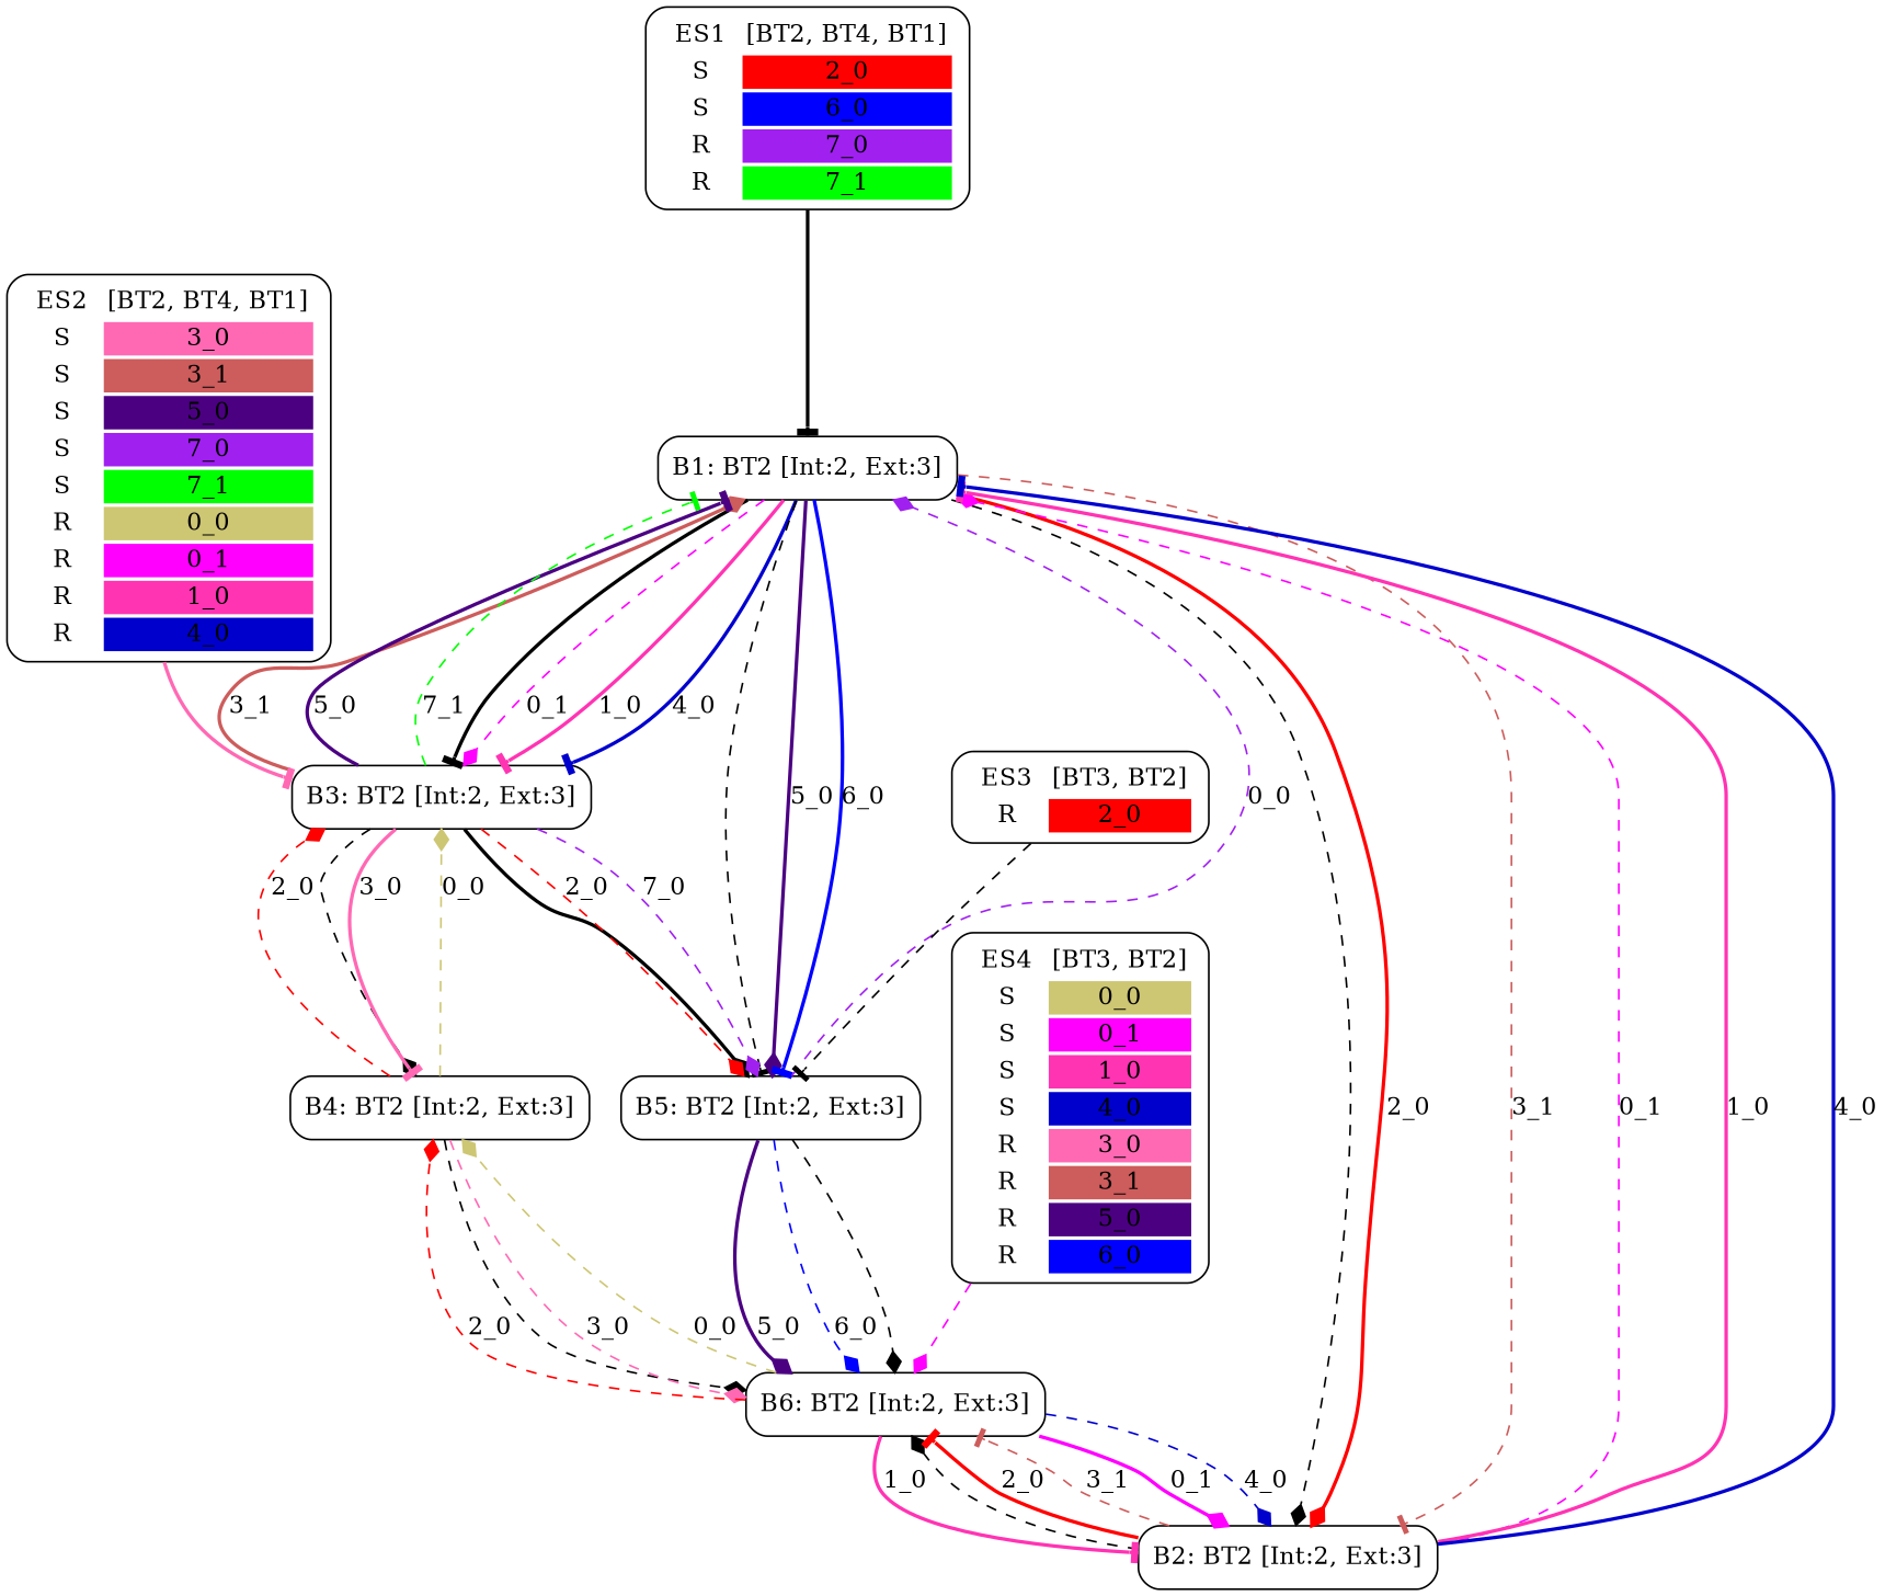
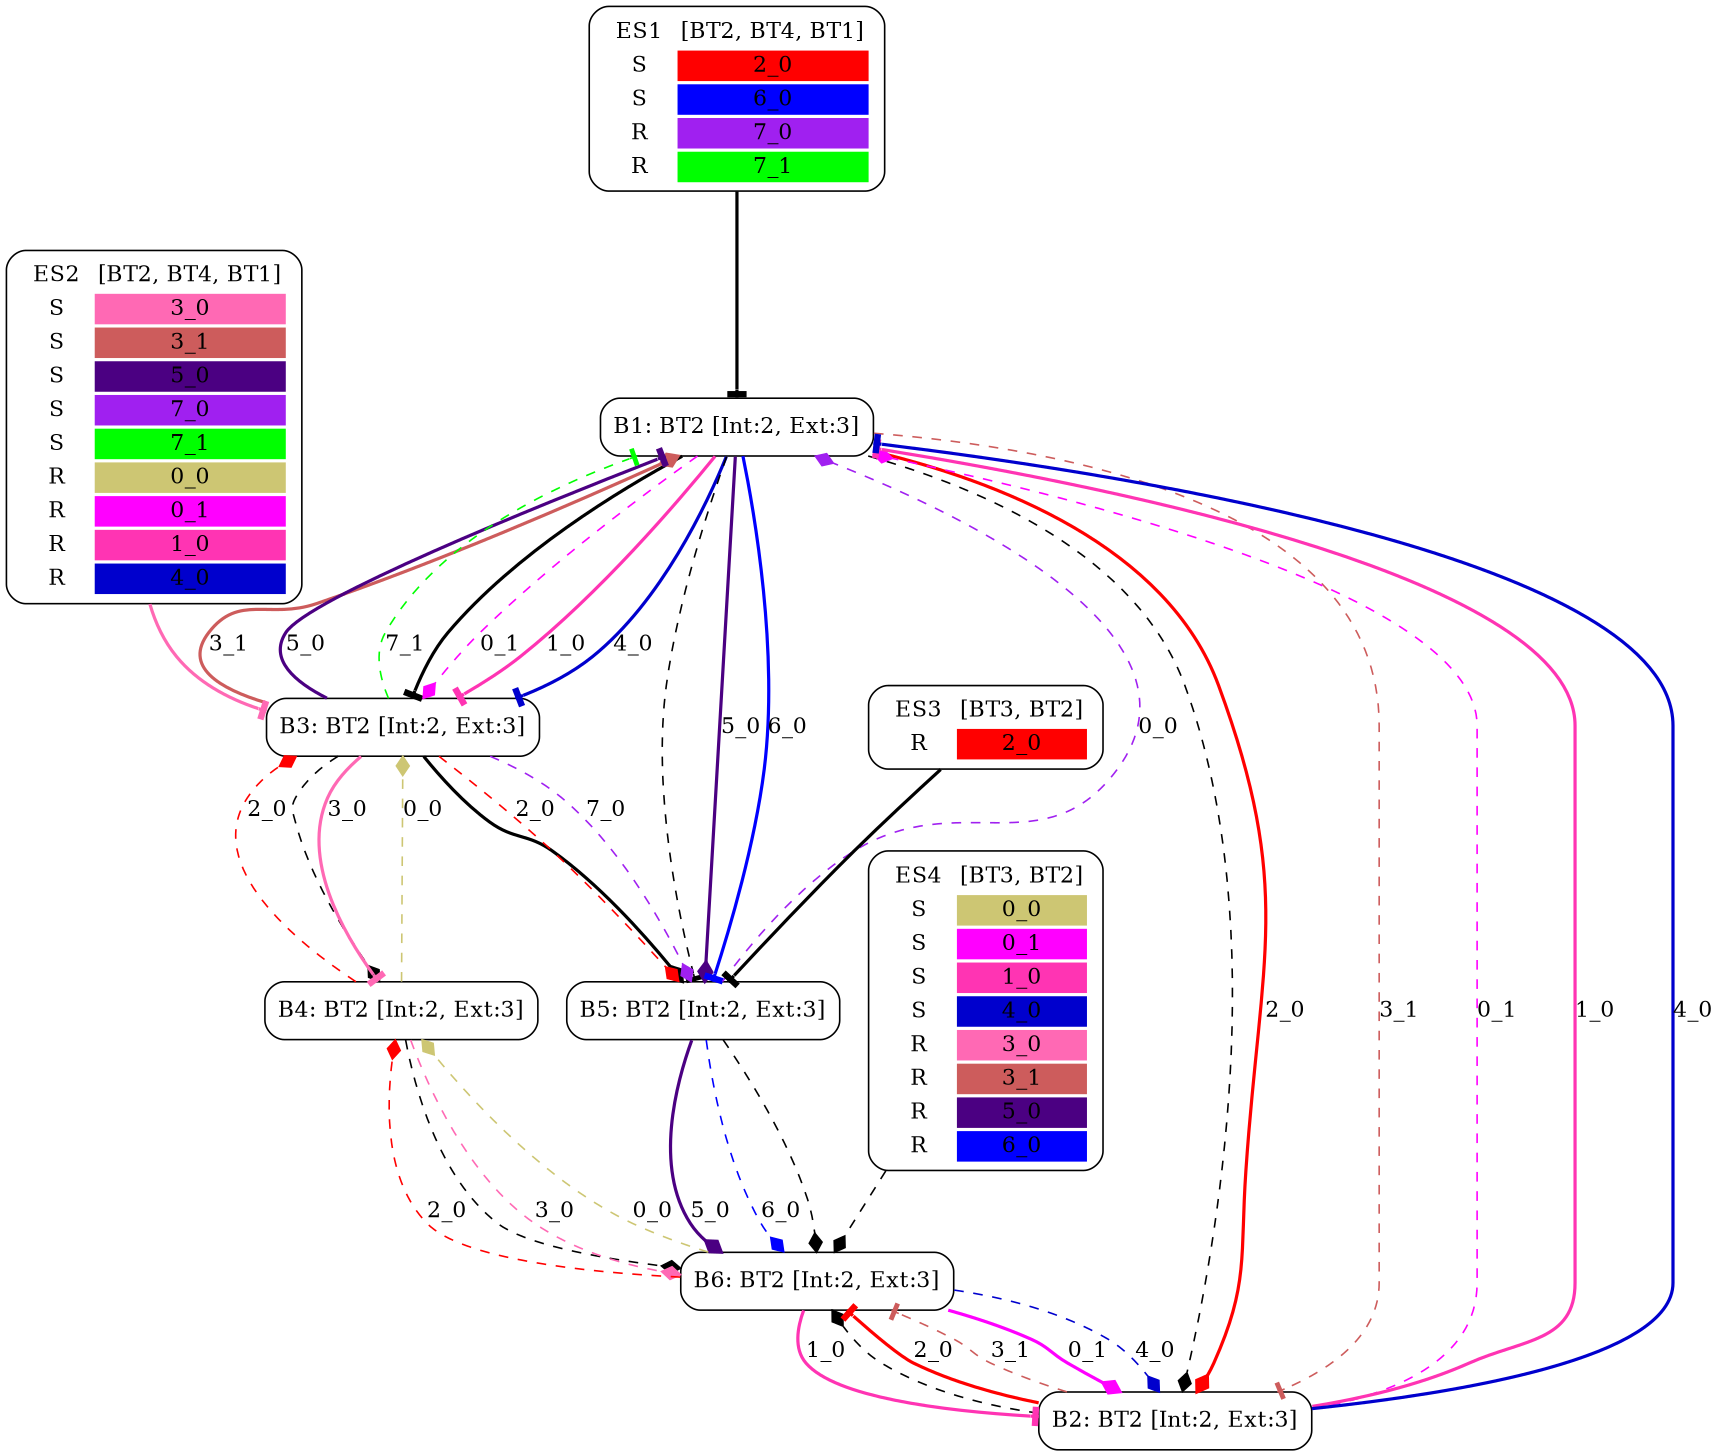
  digraph {
    node [shape=box style=rounded]
    edge [arrowhead=diamond style=dashed]
    n1 [label=<<TABLE  BORDER="0"><TR> <TD ALIGN="CENTER" BORDER="0"> ES1 </TD> <TD>[BT2, BT4, BT1]</TD> </TR><TR><TD>S</TD><TD BGCOLOR="red">2_0</TD></TR> <TR><TD>S</TD><TD BGCOLOR="blue">6_0</TD></TR> <TR><TD>R</TD><TD BGCOLOR="purple">7_0</TD></TR> <TR><TD>R</TD><TD BGCOLOR="green">7_1</TD></TR> </TABLE>>]
    n2 [label="B1: BT2 [Int:2, Ext:3]"]
    n3 [label="B3: BT2 [Int:2, Ext:3]"]
    n4 [label="B5: BT2 [Int:2, Ext:3]"]
    n5 [label="B2: BT2 [Int:2, Ext:3]"]
    n6 [label=<<TABLE  BORDER="0"><TR> <TD ALIGN="CENTER" BORDER="0"> ES2 </TD> <TD>[BT2, BT4, BT1]</TD> </TR><TR><TD>S</TD><TD BGCOLOR="hotpink">3_0</TD></TR> <TR><TD>S</TD><TD BGCOLOR="indianred">3_1</TD></TR> <TR><TD>S</TD><TD BGCOLOR="indigo">5_0</TD></TR> <TR><TD>S</TD><TD BGCOLOR="purple">7_0</TD></TR> <TR><TD>S</TD><TD BGCOLOR="green">7_1</TD></TR> <TR><TD>R</TD><TD BGCOLOR="khaki3">0_0</TD></TR> <TR><TD>R</TD><TD BGCOLOR="magenta1">0_1</TD></TR> <TR><TD>R</TD><TD BGCOLOR="maroon1">1_0</TD></TR> <TR><TD>R</TD><TD BGCOLOR="mediumblue">4_0</TD></TR> </TABLE>>]
    n7 [label="B4: BT2 [Int:2, Ext:3]"]
    n8 [label=<<TABLE  BORDER="0"><TR> <TD ALIGN="CENTER" BORDER="0"> ES3 </TD> <TD>[BT3, BT2]</TD> </TR><TR><TD>R</TD><TD BGCOLOR="red">2_0</TD></TR> </TABLE>>]
    n9 [label="B6: BT2 [Int:2, Ext:3]"]
    n10 [label=<<TABLE  BORDER="0"><TR> <TD ALIGN="CENTER" BORDER="0"> ES4 </TD> <TD>[BT3, BT2]</TD> </TR><TR><TD>S</TD><TD BGCOLOR="khaki3">0_0</TD></TR> <TR><TD>S</TD><TD BGCOLOR="magenta1">0_1</TD></TR> <TR><TD>S</TD><TD BGCOLOR="maroon1">1_0</TD></TR> <TR><TD>S</TD><TD BGCOLOR="mediumblue">4_0</TD></TR> <TR><TD>R</TD><TD BGCOLOR="hotpink">3_0</TD></TR> <TR><TD>R</TD><TD BGCOLOR="indianred">3_1</TD></TR> <TR><TD>R</TD><TD BGCOLOR="indigo">5_0</TD></TR> <TR><TD>R</TD><TD BGCOLOR="blue">6_0</TD></TR> </TABLE>>]
    n1 -> n2 [arrowhead=tee style=bold]
    n2 -> n3 [arrowhead=tee style=bold]
    n2 -> n3 [color=magenta1 label="0_1"]
    n2 -> n3 [arrowhead=tee color=maroon1 label="1_0" style=bold]
    n2 -> n3 [arrowhead=tee color=mediumblue label="4_0" style=bold]
    n2 -> n4 [arrowhead=tee]
    n2 -> n4 [color=indigo label="5_0" style=bold]
    n2 -> n4 [arrowhead=tee color=blue label="6_0" style=bold]
    n2 -> n5
    n2 -> n5 [color=red label="2_0" style=bold]
    n2 -> n5 [arrowhead=tee color=indianred label="3_1"]
    n3 -> n2 [color=indianred label="3_1" style=bold]
    n3 -> n2 [arrowhead=tee color=indigo label="5_0" style=bold]
    n3 -> n2 [arrowhead=tee color=green label="7_1"]
    n3 -> n4 [style=bold]
    n3 -> n4 [color=red label="2_0"]
    n3 -> n4 [color=purple label="7_0"]
    n3 -> n7
    n3 -> n7 [arrowhead=tee color=hotpink label="3_0" style=bold]
    n4 -> n2 [color=purple label="0_0"]
    n4 -> n9
    n4 -> n9 [color=indigo label="5_0" style=bold]
    n4 -> n9 [color=blue label="6_0"]
    n5 -> n2 [color=magenta1 label="0_1"]
    n5 -> n2 [arrowhead=tee color=maroon1 label="1_0" style=bold]
    n5 -> n2 [arrowhead=tee color=mediumblue label="4_0" style=bold]
    n5 -> n9
    n5 -> n9 [arrowhead=tee color=red label="2_0" style=bold]
    n5 -> n9 [arrowhead=tee color=indianred label="3_1"]
    n6 -> n3 [arrowhead=tee color=hotpink style=bold]
    n7 -> n3 [color=khaki3 label="0_0"]
    n7 -> n3 [color=red label="2_0"]
    n7 -> n9
    n7 -> n9 [color=hotpink label="3_0"]
-   n8 -> n4 [arrowhead=tee]
+   n8 -> n4 [arrowhead=tee style=bold]
    n9 -> n5 [color=magenta1 label="0_1" style=bold]
    n9 -> n5 [arrowhead=tee color=maroon1 label="1_0" style=bold]
    n9 -> n5 [color=mediumblue label="4_0"]
    n9 -> n7 [color=khaki3 label="0_0"]
    n9 -> n7 [color=red label="2_0"]
-   n10 -> n9 [color=magenta1]
+   n10 -> n9
  }
